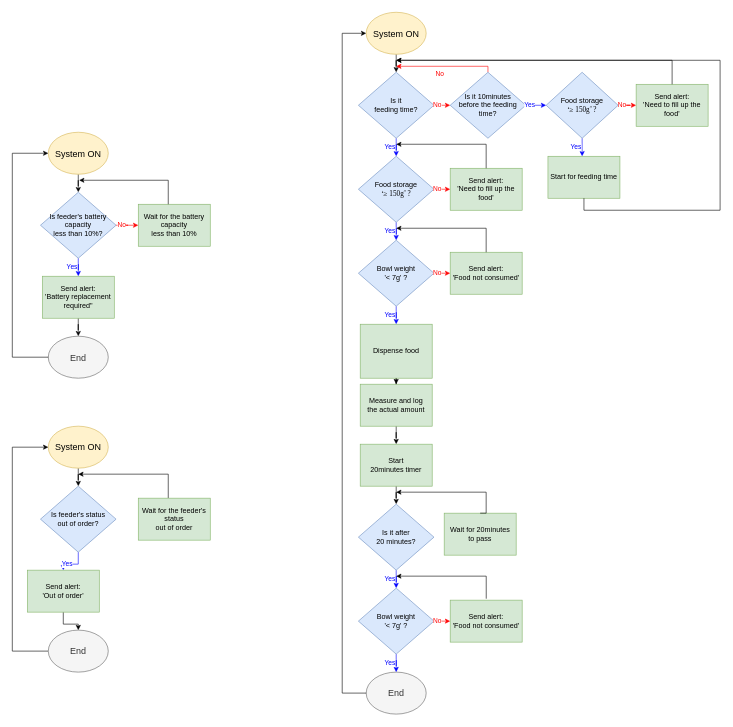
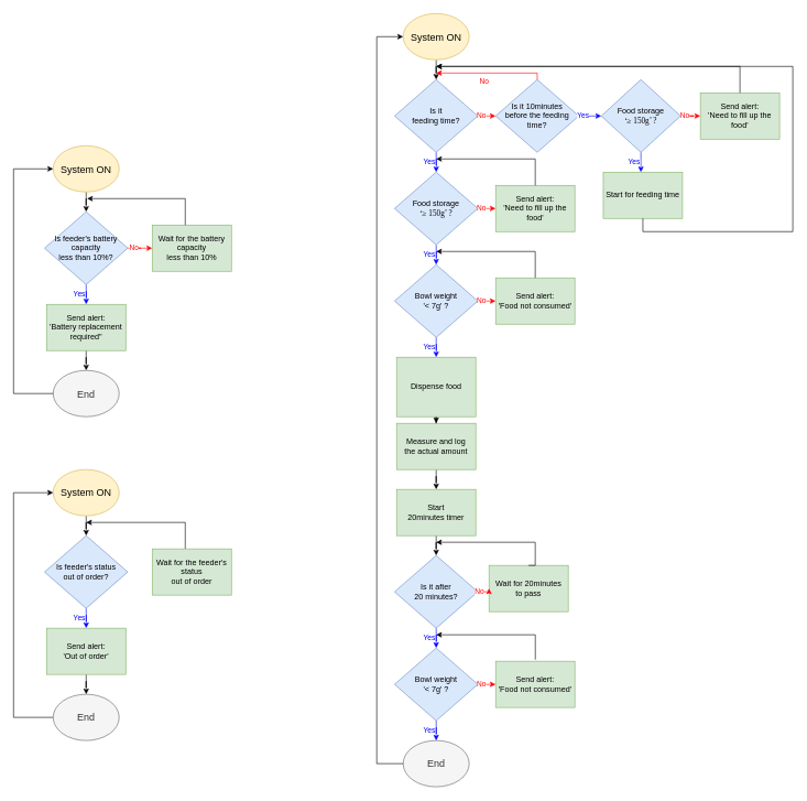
  <mxCell id="0" />
  <mxCell id="1" parent="0" />
  <mxCell id="2" value="End" style="ellipse;whiteSpace=wrap;html=1;fontSize=15;fillColor=#f5f5f5;fontColor=#333333;strokeColor=#666666;" parent="1" vertex="1"><mxGeometry x="610" y="1120" width="100" height="70" as="geometry" /></mxCell>
  <mxCell id="3" value="Yes" style="edgeStyle=orthogonalEdgeStyle;rounded=0;orthogonalLoop=1;jettySize=auto;html=1;fontColor=#0000FF;align=right;strokeColor=#0000FF;" parent="1" source="4" target="10" edge="1"><mxGeometry relative="1" as="geometry" /></mxCell>
  <mxCell id="4" value="Is it&lt;div&gt;feeding time?&lt;/div&gt;" style="rhombus;whiteSpace=wrap;html=1;fillColor=#dae8fc;strokeColor=#6c8ebf;" parent="1" vertex="1"><mxGeometry x="597" y="120" width="126" height="110" as="geometry" /></mxCell>
  <mxCell id="5" value="" style="edgeStyle=orthogonalEdgeStyle;rounded=0;orthogonalLoop=1;jettySize=auto;html=1;" parent="1" source="6" edge="1"><mxGeometry relative="1" as="geometry"><mxPoint x="130" y="790" as="targetPoint" /><Array as="points"><mxPoint x="280" y="790" /></Array></mxGeometry></mxCell>
  <mxCell id="6" value="Wait for the feeder's status&lt;div&gt;out of order&lt;/div&gt;" style="rounded=0;whiteSpace=wrap;html=1;fillColor=#d5e8d4;strokeColor=#82b366;" parent="1" vertex="1"><mxGeometry x="230" y="830" width="120" height="70" as="geometry" /></mxCell>
  <mxCell id="7" value="" style="edgeStyle=orthogonalEdgeStyle;rounded=0;orthogonalLoop=1;jettySize=auto;html=1;" parent="1" source="8" target="4" edge="1"><mxGeometry relative="1" as="geometry" /></mxCell>
  <mxCell id="8" value="System ON" style="ellipse;whiteSpace=wrap;html=1;fontSize=15;fillColor=#fff2cc;strokeColor=#d6b656;" parent="1" vertex="1"><mxGeometry x="610" y="20" width="100" height="70" as="geometry" /></mxCell>
  <mxCell id="9" value="&lt;div style=&quot;&quot;&gt;&lt;span style=&quot;background-color: light-dark(#ffffff, var(--ge-dark-color, #121212));&quot;&gt;Yes&lt;/span&gt;&lt;/div&gt;" style="edgeStyle=orthogonalEdgeStyle;rounded=0;orthogonalLoop=1;jettySize=auto;html=1;align=right;fontColor=#0000FF;strokeColor=#0000FF;" parent="1" source="10" target="12" edge="1"><mxGeometry x="0.391" relative="1" as="geometry"><mxPoint as="offset" /></mxGeometry></mxCell>
  <mxCell id="10" value="&lt;span&gt;&lt;font&gt;Food storage&lt;/font&gt;&lt;/span&gt;&lt;div&gt;&lt;span style=&quot;line-height: 107%; font-family: &amp;quot;맑은 고딕&amp;quot;; background-image: initial; background-position: initial; background-size: initial; background-repeat: initial; background-attachment: initial; background-origin: initial; background-clip: initial;&quot;&gt;&lt;font&gt;‘≥ 150g’ ?&lt;/font&gt;&lt;/span&gt;&lt;/div&gt;" style="rhombus;whiteSpace=wrap;html=1;fillColor=#dae8fc;strokeColor=#6c8ebf;" parent="1" vertex="1"><mxGeometry x="597" y="260" width="126" height="110" as="geometry" /></mxCell>
  <mxCell id="11" value="Yes" style="edgeStyle=orthogonalEdgeStyle;rounded=0;orthogonalLoop=1;jettySize=auto;html=1;align=right;fontColor=#0000FF;strokeColor=#0000FF;" parent="1" source="12" target="14" edge="1"><mxGeometry relative="1" as="geometry" /></mxCell>
  <mxCell id="12" value="Bowl weight&lt;div&gt;'&amp;lt;&amp;nbsp;&lt;span style=&quot;background-color: transparent; color: light-dark(rgb(0, 0, 0), rgb(255, 255, 255));&quot;&gt;7g' ?&lt;/span&gt;&lt;/div&gt;" style="rhombus;whiteSpace=wrap;html=1;fillColor=#dae8fc;strokeColor=#6c8ebf;" parent="1" vertex="1"><mxGeometry x="597" y="400" width="126" height="110" as="geometry" /></mxCell>
  <mxCell id="13" value="" style="edgeStyle=orthogonalEdgeStyle;rounded=0;orthogonalLoop=1;jettySize=auto;html=1;" parent="1" source="14" target="16" edge="1"><mxGeometry relative="1" as="geometry" /></mxCell>
  <mxCell id="14" value="Dispense food" style="rounded=0;whiteSpace=wrap;html=1;fillColor=#d5e8d4;strokeColor=#82b366;" parent="1" vertex="1"><mxGeometry x="600" y="540" width="120" height="90" as="geometry" /></mxCell>
  <mxCell id="15" value="" style="edgeStyle=orthogonalEdgeStyle;rounded=0;orthogonalLoop=1;jettySize=auto;html=1;" parent="1" source="16" target="18" edge="1"><mxGeometry relative="1" as="geometry" /></mxCell>
  <mxCell id="16" value="Measure and log&lt;div&gt;the actual amount&lt;/div&gt;" style="rounded=0;whiteSpace=wrap;html=1;fillColor=#d5e8d4;strokeColor=#82b366;" parent="1" vertex="1"><mxGeometry x="600" y="640" width="120" height="70" as="geometry" /></mxCell>
  <mxCell id="17" value="" style="edgeStyle=orthogonalEdgeStyle;rounded=0;orthogonalLoop=1;jettySize=auto;html=1;" parent="1" source="18" target="20" edge="1"><mxGeometry relative="1" as="geometry" /></mxCell>
  <mxCell id="18" value="Start&lt;div&gt;20minutes timer&lt;/div&gt;" style="rounded=0;whiteSpace=wrap;html=1;fillColor=#d5e8d4;strokeColor=#82b366;" parent="1" vertex="1"><mxGeometry x="600" y="740" width="120" height="70" as="geometry" /></mxCell>
  <mxCell id="19" value="Yes" style="edgeStyle=orthogonalEdgeStyle;rounded=0;orthogonalLoop=1;jettySize=auto;html=1;align=right;fontColor=#0000FF;strokeColor=#0000FF;" parent="1" source="20" target="22" edge="1"><mxGeometry relative="1" as="geometry" /></mxCell>
  <mxCell id="20" value="Is it after&lt;div&gt;20 minutes?&lt;/div&gt;" style="rhombus;whiteSpace=wrap;html=1;fillColor=#dae8fc;strokeColor=#6c8ebf;" parent="1" vertex="1"><mxGeometry x="597" y="840" width="126" height="110" as="geometry" /></mxCell>
  <mxCell id="21" value="Yes" style="edgeStyle=orthogonalEdgeStyle;rounded=0;orthogonalLoop=1;jettySize=auto;html=1;align=right;fontColor=#0000FF;strokeColor=#0000FF;" parent="1" source="22" target="2" edge="1"><mxGeometry relative="1" as="geometry" /></mxCell>
  <mxCell id="22" value="Bowl weight&lt;div&gt;'&amp;lt;&amp;nbsp;&lt;span style=&quot;background-color: transparent; color: light-dark(rgb(0, 0, 0), rgb(255, 255, 255));&quot;&gt;7g' ?&lt;/span&gt;&lt;/div&gt;" style="rhombus;whiteSpace=wrap;html=1;fillColor=#dae8fc;strokeColor=#6c8ebf;" parent="1" vertex="1"><mxGeometry x="597" y="980" width="126" height="110" as="geometry" /></mxCell>
  <mxCell id="23" value="Send alert:&lt;div&gt;'Food not consumed'&lt;/div&gt;" style="rounded=0;whiteSpace=wrap;html=1;fillColor=#d5e8d4;strokeColor=#82b366;" parent="1" vertex="1"><mxGeometry x="750" y="420" width="120" height="70" as="geometry" /></mxCell>
  <mxCell id="24" value="Send alert:&lt;div&gt;'Food not consumed'&lt;/div&gt;" style="rounded=0;whiteSpace=wrap;html=1;fillColor=#d5e8d4;strokeColor=#82b366;" parent="1" vertex="1"><mxGeometry x="750" y="1000" width="120" height="70" as="geometry" /></mxCell>
  <mxCell id="25" value="Send alert:&lt;div&gt;'Need to fill up the food'&lt;/div&gt;" style="rounded=0;whiteSpace=wrap;html=1;fillColor=#d5e8d4;strokeColor=#82b366;" parent="1" vertex="1"><mxGeometry x="750" y="280" width="120" height="70" as="geometry" /></mxCell>
  <mxCell id="26" value="Wait for 20minutes&lt;div&gt;to pass&lt;/div&gt;" style="rounded=0;whiteSpace=wrap;html=1;fillColor=#d5e8d4;strokeColor=#82b366;" parent="1" vertex="1"><mxGeometry x="740" y="855" width="120" height="70" as="geometry" /></mxCell>
  <mxCell id="27" value="No" style="edgeStyle=orthogonalEdgeStyle;rounded=0;orthogonalLoop=1;jettySize=auto;html=1;align=right;verticalAlign=top;labelPosition=left;verticalLabelPosition=top;fontColor=#FF0000;strokeColor=#FF0000;" parent="1" source="28" edge="1"><mxGeometry relative="1" as="geometry"><mxPoint x="660" y="110" as="targetPoint" /><Array as="points"><mxPoint x="813" y="110" /></Array><mxPoint as="offset" /></mxGeometry></mxCell>
  <mxCell id="28" value="Is it 10minutes&lt;div&gt;before the feeding time?&lt;/div&gt;" style="rhombus;whiteSpace=wrap;html=1;fillColor=#dae8fc;strokeColor=#6c8ebf;" parent="1" vertex="1"><mxGeometry x="750" y="120" width="126" height="110" as="geometry" /></mxCell>
  <mxCell id="29" value="No" style="edgeStyle=orthogonalEdgeStyle;rounded=0;orthogonalLoop=1;jettySize=auto;html=1;align=right;fontColor=#FF0000;strokeColor=#FF0000;" parent="1" source="31" target="33" edge="1"><mxGeometry relative="1" as="geometry" /></mxCell>
  <mxCell id="30" value="Yes" style="edgeStyle=orthogonalEdgeStyle;rounded=0;orthogonalLoop=1;jettySize=auto;html=1;align=right;fontColor=#0000FF;strokeColor=#0000FF;" parent="1" source="31" target="32" edge="1"><mxGeometry relative="1" as="geometry"><Array as="points"><mxPoint x="970" y="260" /><mxPoint x="970" y="260" /></Array></mxGeometry></mxCell>
  <mxCell id="31" value="&lt;span&gt;&lt;font&gt;Food storage&lt;/font&gt;&lt;/span&gt;&lt;div&gt;&lt;span style=&quot;line-height: 107%; font-family: &amp;quot;맑은 고딕&amp;quot;; background-image: initial; background-position: initial; background-size: initial; background-repeat: initial; background-attachment: initial; background-origin: initial; background-clip: initial;&quot;&gt;&lt;font&gt;‘≥ 150g’ ?&lt;/font&gt;&lt;/span&gt;&lt;/div&gt;" style="rhombus;whiteSpace=wrap;html=1;fillColor=#dae8fc;strokeColor=#6c8ebf;fontColor=#000000;" parent="1" vertex="1"><mxGeometry x="910" y="120" width="120" height="110" as="geometry" /></mxCell>
  <mxCell id="32" value="Start for feeding time" style="rounded=0;whiteSpace=wrap;html=1;fillColor=#d5e8d4;strokeColor=#82b366;" parent="1" vertex="1"><mxGeometry x="913" y="260" width="120" height="70" as="geometry" /></mxCell>
  <mxCell id="33" value="Send alert:&lt;div&gt;'Need to fill up the food'&lt;/div&gt;" style="rounded=0;whiteSpace=wrap;html=1;fillColor=#d5e8d4;strokeColor=#82b366;" parent="1" vertex="1"><mxGeometry x="1060" y="140" width="120" height="70" as="geometry" /></mxCell>
  <mxCell id="34" value="&lt;div style=&quot;&quot;&gt;&lt;span style=&quot;background-color: light-dark(#ffffff, var(--ge-dark-color, #121212));&quot;&gt;No&lt;/span&gt;&lt;/div&gt;" style="edgeStyle=orthogonalEdgeStyle;rounded=0;orthogonalLoop=1;jettySize=auto;html=1;exitX=1;exitY=0.5;exitDx=0;exitDy=0;entryX=0;entryY=0.5;entryDx=0;entryDy=0;align=right;fontColor=#FF0000;strokeColor=#FF0000;" parent="1" source="4" target="28" edge="1"><mxGeometry relative="1" as="geometry"><mxPoint x="760" y="220" as="sourcePoint" /><mxPoint x="760" y="250" as="targetPoint" /></mxGeometry></mxCell>
  <mxCell id="35" value="Yes" style="edgeStyle=orthogonalEdgeStyle;rounded=0;orthogonalLoop=1;jettySize=auto;html=1;exitX=1;exitY=0.5;exitDx=0;exitDy=0;entryX=0;entryY=0.5;entryDx=0;entryDy=0;align=right;fontColor=#0000FF;strokeColor=#0000FF;" parent="1" source="28" target="31" edge="1"><mxGeometry x="0.002" relative="1" as="geometry"><mxPoint x="940" y="210" as="sourcePoint" /><mxPoint x="967" y="210" as="targetPoint" /><mxPoint as="offset" /></mxGeometry></mxCell>
  <mxCell id="36" value="No" style="edgeStyle=orthogonalEdgeStyle;rounded=0;orthogonalLoop=1;jettySize=auto;html=1;exitX=1;exitY=0.5;exitDx=0;exitDy=0;entryX=0;entryY=0.5;entryDx=0;entryDy=0;align=right;fontColor=#FF0000;strokeColor=#FF0000;" parent="1" source="10" target="25" edge="1"><mxGeometry relative="1" as="geometry"><mxPoint x="720" y="310" as="sourcePoint" /><mxPoint x="747" y="310" as="targetPoint" /></mxGeometry></mxCell>
  <mxCell id="37" value="No" style="edgeStyle=orthogonalEdgeStyle;rounded=0;orthogonalLoop=1;jettySize=auto;html=1;exitX=1;exitY=0.5;exitDx=0;exitDy=0;entryX=0;entryY=0.5;entryDx=0;entryDy=0;align=right;fontColor=#FF0000;strokeColor=#FF0000;" parent="1" source="12" target="23" edge="1"><mxGeometry relative="1" as="geometry"><mxPoint x="730" y="450" as="sourcePoint" /><mxPoint x="757" y="450" as="targetPoint" /></mxGeometry></mxCell>
+ <mxCell id="38" value="No" style="edgeStyle=orthogonalEdgeStyle;rounded=0;orthogonalLoop=1;jettySize=auto;html=1;exitX=1;exitY=0.5;exitDx=0;exitDy=0;entryX=0;entryY=0.5;entryDx=0;entryDy=0;align=right;fontColor=#FF0000;strokeColor=#FF0000;" parent="1" source="20" target="26" edge="1"><mxGeometry relative="1" as="geometry"><mxPoint x="720" y="900" as="sourcePoint" /><mxPoint x="747" y="900" as="targetPoint" /></mxGeometry></mxCell>
  <mxCell id="39" value="No" style="edgeStyle=orthogonalEdgeStyle;rounded=0;orthogonalLoop=1;jettySize=auto;html=1;exitX=1;exitY=0.5;exitDx=0;exitDy=0;entryX=0;entryY=0.5;entryDx=0;entryDy=0;align=right;fontColor=#FF0000;strokeColor=#FF0000;" parent="1" source="22" target="24" edge="1"><mxGeometry relative="1" as="geometry"><mxPoint x="730" y="1030" as="sourcePoint" /><mxPoint x="757" y="1030" as="targetPoint" /></mxGeometry></mxCell>
  <mxCell id="40" value="" style="edgeStyle=orthogonalEdgeStyle;rounded=0;orthogonalLoop=1;jettySize=auto;html=1;exitX=0.5;exitY=0;exitDx=0;exitDy=0;" parent="1" source="33" edge="1"><mxGeometry relative="1" as="geometry"><mxPoint x="1060" y="220" as="sourcePoint" /><mxPoint x="660" y="100" as="targetPoint" /><Array as="points"><mxPoint x="1120" y="100" /></Array></mxGeometry></mxCell>
  <mxCell id="41" value="" style="edgeStyle=orthogonalEdgeStyle;rounded=0;orthogonalLoop=1;jettySize=auto;html=1;exitX=0.5;exitY=1;exitDx=0;exitDy=0;" parent="1" source="32" edge="1"><mxGeometry relative="1" as="geometry"><mxPoint x="1070" y="350" as="sourcePoint" /><mxPoint x="660" y="100" as="targetPoint" /><Array as="points"><mxPoint x="973" y="350" /><mxPoint x="1200" y="350" /><mxPoint x="1200" y="100" /></Array></mxGeometry></mxCell>
  <mxCell id="42" value="" style="edgeStyle=orthogonalEdgeStyle;rounded=0;orthogonalLoop=1;jettySize=auto;html=1;exitX=0.5;exitY=0;exitDx=0;exitDy=0;" parent="1" source="26" edge="1"><mxGeometry relative="1" as="geometry"><mxPoint x="800" y="810" as="sourcePoint" /><mxPoint x="660" y="820" as="targetPoint" /><Array as="points"><mxPoint x="810" y="820" /></Array></mxGeometry></mxCell>
  <mxCell id="43" value="" style="edgeStyle=orthogonalEdgeStyle;rounded=0;orthogonalLoop=1;jettySize=auto;html=1;exitX=0;exitY=0.5;exitDx=0;exitDy=0;entryX=0;entryY=0.5;entryDx=0;entryDy=0;" parent="1" source="2" target="8" edge="1"><mxGeometry relative="1" as="geometry"><mxPoint x="670" y="1110" as="sourcePoint" /><mxPoint x="570" y="60" as="targetPoint" /><Array as="points"><mxPoint x="570" y="1155" /><mxPoint x="570" y="55" /></Array></mxGeometry></mxCell>
  <mxCell id="44" value="" style="edgeStyle=orthogonalEdgeStyle;rounded=0;orthogonalLoop=1;jettySize=auto;html=1;exitX=0.5;exitY=0;exitDx=0;exitDy=0;" parent="1" source="23" edge="1"><mxGeometry relative="1" as="geometry"><mxPoint x="810" y="400" as="sourcePoint" /><mxPoint x="660" y="380" as="targetPoint" /><Array as="points"><mxPoint x="810" y="380" /></Array></mxGeometry></mxCell>
  <mxCell id="45" value="" style="edgeStyle=orthogonalEdgeStyle;rounded=0;orthogonalLoop=1;jettySize=auto;html=1;exitX=0.5;exitY=0;exitDx=0;exitDy=0;" parent="1" source="25" edge="1"><mxGeometry relative="1" as="geometry"><mxPoint x="790" y="260" as="sourcePoint" /><mxPoint x="660" y="240" as="targetPoint" /><Array as="points"><mxPoint x="810" y="240" /></Array></mxGeometry></mxCell>
  <mxCell id="46" value="" style="edgeStyle=orthogonalEdgeStyle;rounded=0;orthogonalLoop=1;jettySize=auto;html=1;exitX=0.501;exitY=-0.034;exitDx=0;exitDy=0;exitPerimeter=0;" parent="1" source="24" edge="1"><mxGeometry relative="1" as="geometry"><mxPoint x="800" y="960" as="sourcePoint" /><mxPoint x="660" y="960" as="targetPoint" /><Array as="points"><mxPoint x="810" y="960" /></Array></mxGeometry></mxCell>
  <mxCell id="47" value="" style="edgeStyle=orthogonalEdgeStyle;rounded=0;orthogonalLoop=1;jettySize=auto;html=1;" parent="1" source="48" target="51" edge="1"><mxGeometry relative="1" as="geometry" /></mxCell>
  <mxCell id="48" value="System ON" style="ellipse;whiteSpace=wrap;html=1;fontSize=15;fillColor=#fff2cc;strokeColor=#d6b656;" parent="1" vertex="1"><mxGeometry x="80" y="220" width="100" height="70" as="geometry" /></mxCell>
  <mxCell id="49" value="Yes" style="edgeStyle=orthogonalEdgeStyle;rounded=0;orthogonalLoop=1;jettySize=auto;html=1;align=right;fontColor=#0000FF;strokeColor=#0000FF;" parent="1" source="51" target="53" edge="1"><mxGeometry relative="1" as="geometry" /></mxCell>
  <mxCell id="50" value="No" style="edgeStyle=orthogonalEdgeStyle;rounded=0;orthogonalLoop=1;jettySize=auto;html=1;align=right;fontColor=#FF0000;strokeColor=#FF0000;" parent="1" source="51" target="54" edge="1"><mxGeometry relative="1" as="geometry" /></mxCell>
  <mxCell id="51" value="Is feeder's battery capacity&lt;div&gt;less than 10%?&lt;/div&gt;" style="rhombus;whiteSpace=wrap;html=1;fillColor=#dae8fc;strokeColor=#6c8ebf;" parent="1" vertex="1"><mxGeometry x="67" y="320" width="126" height="110" as="geometry" /></mxCell>
  <mxCell id="52" value="" style="edgeStyle=orthogonalEdgeStyle;rounded=0;orthogonalLoop=1;jettySize=auto;html=1;" parent="1" source="53" target="55" edge="1"><mxGeometry relative="1" as="geometry" /></mxCell>
  <mxCell id="53" value="Send alert:&lt;div&gt;'Battery replacement required&quot;&lt;/div&gt;" style="rounded=0;whiteSpace=wrap;html=1;fillColor=#d5e8d4;strokeColor=#82b366;" parent="1" vertex="1"><mxGeometry x="70" y="460" width="120" height="70" as="geometry" /></mxCell>
  <mxCell id="54" value="Wait for the battery capacity&lt;div&gt;less than 10%&lt;/div&gt;" style="rounded=0;whiteSpace=wrap;html=1;fillColor=#d5e8d4;strokeColor=#82b366;" parent="1" vertex="1"><mxGeometry x="230" y="340" width="120" height="70" as="geometry" /></mxCell>
  <mxCell id="55" value="End" style="ellipse;whiteSpace=wrap;html=1;fontSize=15;fillColor=#f5f5f5;fontColor=#333333;strokeColor=#666666;" parent="1" vertex="1"><mxGeometry x="80" y="560" width="100" height="70" as="geometry" /></mxCell>
  <mxCell id="56" value="" style="edgeStyle=orthogonalEdgeStyle;rounded=0;orthogonalLoop=1;jettySize=auto;html=1;entryX=0.514;entryY=1.083;entryDx=0;entryDy=0;entryPerimeter=0;" parent="1" edge="1"><mxGeometry relative="1" as="geometry"><mxPoint x="280" y="340" as="sourcePoint" /><mxPoint x="131.4" y="300.01" as="targetPoint" /><Array as="points"><mxPoint x="280" y="300.2" /></Array></mxGeometry></mxCell>
  <mxCell id="57" value="" style="edgeStyle=orthogonalEdgeStyle;rounded=0;orthogonalLoop=1;jettySize=auto;html=1;" parent="1" source="58" target="62" edge="1"><mxGeometry relative="1" as="geometry" /></mxCell>
  <mxCell id="58" value="System ON" style="ellipse;whiteSpace=wrap;html=1;fontSize=15;fillColor=#fff2cc;strokeColor=#d6b656;" parent="1" vertex="1"><mxGeometry x="80" y="710" width="100" height="70" as="geometry" /></mxCell>
  <mxCell id="59" value="" style="edgeStyle=orthogonalEdgeStyle;rounded=0;orthogonalLoop=1;jettySize=auto;html=1;entryX=0;entryY=0.5;entryDx=0;entryDy=0;" parent="1" source="60" target="58" edge="1"><mxGeometry relative="1" as="geometry"><mxPoint x="20" y="850" as="targetPoint" /><Array as="points"><mxPoint x="20" y="1085" /><mxPoint x="20" y="745" /></Array></mxGeometry></mxCell>
  <mxCell id="60" value="End" style="ellipse;whiteSpace=wrap;html=1;fontSize=15;fillColor=#f5f5f5;fontColor=#333333;strokeColor=#666666;" parent="1" vertex="1"><mxGeometry x="80" y="1050" width="100" height="70" as="geometry" /></mxCell>
  <mxCell id="61" value="Yes" style="edgeStyle=orthogonalEdgeStyle;rounded=0;orthogonalLoop=1;jettySize=auto;html=1;align=right;fontColor=#0000FF;strokeColor=#0000FF;" parent="1" source="62" target="64" edge="1"><mxGeometry relative="1" as="geometry" /></mxCell>
  <mxCell id="62" value="Is feeder's status&lt;div&gt;out of order?&lt;/div&gt;" style="rhombus;whiteSpace=wrap;html=1;fillColor=#dae8fc;strokeColor=#6c8ebf;" parent="1" vertex="1"><mxGeometry x="67" y="810" width="126" height="110" as="geometry" /></mxCell>
  <mxCell id="63" value="" style="edgeStyle=orthogonalEdgeStyle;rounded=0;orthogonalLoop=1;jettySize=auto;html=1;" parent="1" source="64" target="60" edge="1"><mxGeometry relative="1" as="geometry" /></mxCell>
- <mxCell id="64" value="Send alert:&lt;div&gt;'Out of order'&lt;/div&gt;" style="rounded=0;whiteSpace=wrap;html=1;fillColor=#d5e8d4;strokeColor=#82b366;" parent="1" vertex="1"><mxGeometry x="45" y="950" width="120" height="70" as="geometry" /></mxCell>
+ <mxCell id="64" value="Send alert:&lt;div&gt;'Out of order'&lt;/div&gt;" style="rounded=0;whiteSpace=wrap;html=1;fillColor=#d5e8d4;strokeColor=#82b366;" parent="1" vertex="1"><mxGeometry x="70" y="950" width="120" height="70" as="geometry" /></mxCell>
  <mxCell id="65" value="" style="edgeStyle=orthogonalEdgeStyle;rounded=0;orthogonalLoop=1;jettySize=auto;html=1;exitX=0;exitY=0.5;exitDx=0;exitDy=0;entryX=0;entryY=0.5;entryDx=0;entryDy=0;" parent="1" source="55" target="48" edge="1"><mxGeometry relative="1" as="geometry"><mxPoint x="80" y="600" as="sourcePoint" /><mxPoint x="50" y="260" as="targetPoint" /><Array as="points"><mxPoint x="20" y="595" /><mxPoint x="20" y="255" /></Array></mxGeometry></mxCell>
